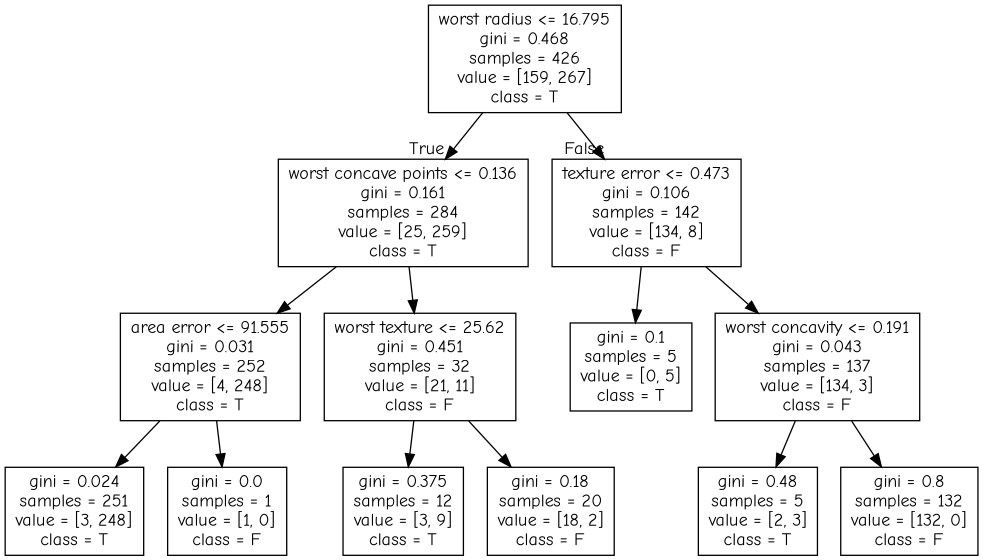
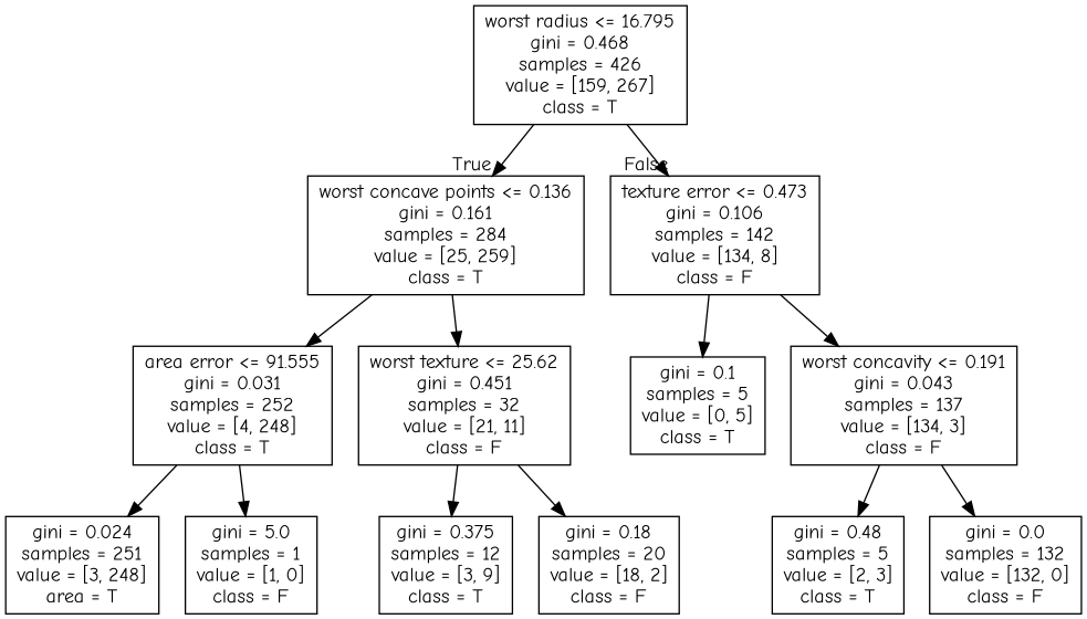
  digraph {
    fontname="Comic Neue"
    node [fontname="Comic Neue" shape=box]
    edge [fontname="Comic Neue"]
    n1 [label="worst radius <= 16.795\ngini = 0.468\nsamples = 426\nvalue = [159, 267]\nclass = T"]
    n2 [label="worst concave points <= 0.136\ngini = 0.161\nsamples = 284\nvalue = [25, 259]\nclass = T"]
    n3 [label="texture error <= 0.473\ngini = 0.106\nsamples = 142\nvalue = [134, 8]\nclass = F"]
    n4 [label="area error <= 91.555\ngini = 0.031\nsamples = 252\nvalue = [4, 248]\nclass = T"]
    n5 [label="worst texture <= 25.62\ngini = 0.451\nsamples = 32\nvalue = [21, 11]\nclass = F"]
    n6 [label="gini = 0.1\nsamples = 5\nvalue = [0, 5]\nclass = T"]
    n7 [label="worst concavity <= 0.191\ngini = 0.043\nsamples = 137\nvalue = [134, 3]\nclass = F"]
-   n8 [label="gini = 0.024\nsamples = 251\nvalue = [3, 248]\nclass = T"]
-   n9 [label="gini = 0.0\nsamples = 1\nvalue = [1, 0]\nclass = F"]
+   n8 [label="gini = 0.024\nsamples = 251\nvalue = [3, 248]\narea = T"]
+   n9 [label="gini = 5.0\nsamples = 1\nvalue = [1, 0]\nclass = F"]
    n10 [label="gini = 0.375\nsamples = 12\nvalue = [3, 9]\nclass = T"]
    n11 [label="gini = 0.18\nsamples = 20\nvalue = [18, 2]\nclass = F"]
    n12 [label="gini = 0.48\nsamples = 5\nvalue = [2, 3]\nclass = T"]
-   n13 [label="gini = 0.8\nsamples = 132\nvalue = [132, 0]\nclass = F"]
+   n13 [label="gini = 0.0\nsamples = 132\nvalue = [132, 0]\nclass = F"]
    n1 -> n2 [headlabel=True labelangle=45 labeldistance=2.5]
    n1 -> n3 [headlabel=False labelangle=-45 labeldistance=2.5]
    n2 -> n4
    n2 -> n5
    n3 -> n6
    n3 -> n7
    n4 -> n8
    n4 -> n9
    n5 -> n10
    n5 -> n11
    n7 -> n12
    n7 -> n13
  }
